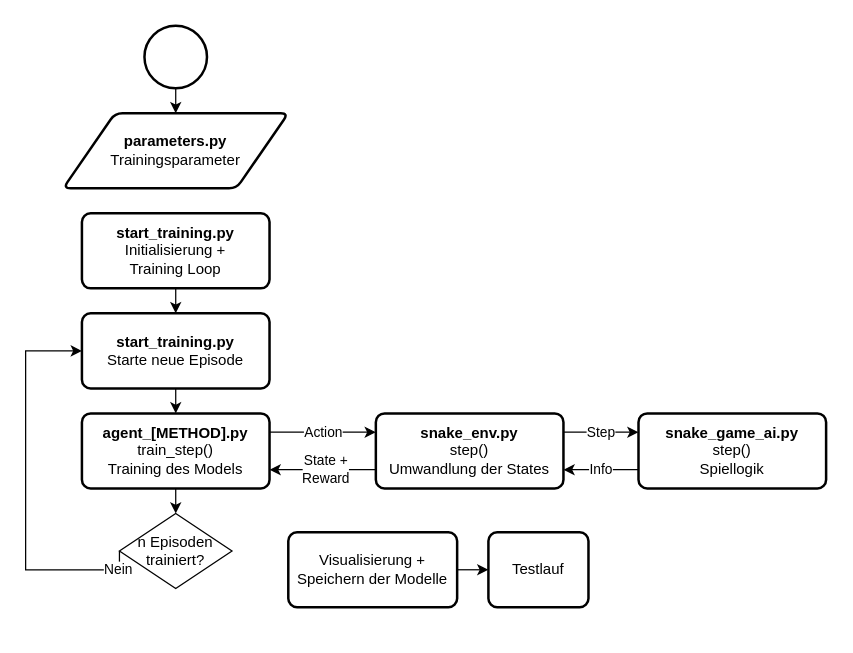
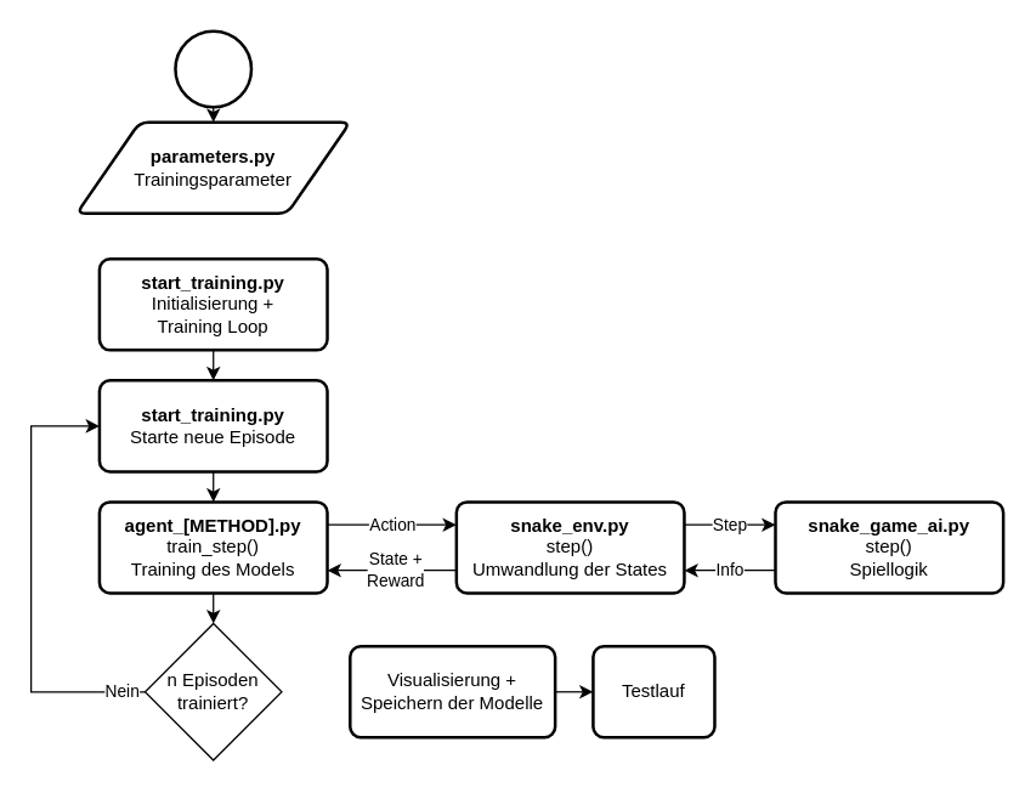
  <mxCell id="0" />
  <mxCell id="1" parent="0" />
- <mxCell id="2" value="&lt;b&gt;parameters.py&lt;/b&gt;&lt;br&gt;Trainingsparameter" style="shape=parallelogram;html=1;strokeWidth=2;perimeter=parallelogramPerimeter;whiteSpace=wrap;rounded=1;arcSize=12;size=0.23;" vertex="1" parent="1"><mxGeometry x="50" y="90" width="180" height="60" as="geometry" /></mxCell>
+ <mxCell id="2" value="&lt;b&gt;parameters.py&lt;/b&gt;&lt;br&gt;Trainingsparameter" style="shape=parallelogram;html=1;strokeWidth=2;perimeter=parallelogramPerimeter;whiteSpace=wrap;rounded=1;arcSize=12;size=0.23;" vertex="1" parent="1"><mxGeometry x="50" y="80" width="180" height="60" as="geometry" /></mxCell>
  <mxCell id="3" value="" style="strokeWidth=2;html=1;shape=mxgraph.flowchart.start_2;whiteSpace=wrap;" vertex="1" parent="1"><mxGeometry x="115" y="20" width="50" height="50" as="geometry" /></mxCell>
  <mxCell id="4" style="edgeStyle=orthogonalEdgeStyle;rounded=0;orthogonalLoop=1;jettySize=auto;html=1;exitX=0.5;exitY=1;exitDx=0;exitDy=0;entryX=0.5;entryY=0;entryDx=0;entryDy=0;" edge="1" parent="1" source="5" target="13"><mxGeometry relative="1" as="geometry" /></mxCell>
  <mxCell id="5" value="&lt;b&gt;start_training.py&lt;/b&gt;&lt;br&gt;Initialisierung +&lt;br&gt;Training Loop" style="rounded=1;whiteSpace=wrap;html=1;absoluteArcSize=1;arcSize=14;strokeWidth=2;" vertex="1" parent="1"><mxGeometry x="65" y="170" width="150" height="60" as="geometry" /></mxCell>
  <mxCell id="6" value="" style="endArrow=classic;html=1;entryX=0.5;entryY=0;entryDx=0;entryDy=0;exitX=0.5;exitY=1;exitDx=0;exitDy=0;exitPerimeter=0;" edge="1" parent="1" source="3" target="2"><mxGeometry width="50" height="50" relative="1" as="geometry"><mxPoint x="90" y="150" as="sourcePoint" /><mxPoint x="140" y="100" as="targetPoint" /></mxGeometry></mxCell>
  <mxCell id="7" style="edgeStyle=orthogonalEdgeStyle;rounded=0;orthogonalLoop=1;jettySize=auto;html=1;exitX=0.5;exitY=1;exitDx=0;exitDy=0;entryX=0.5;entryY=0;entryDx=0;entryDy=0;" edge="1" parent="1" source="9" target="11"><mxGeometry relative="1" as="geometry"><mxPoint x="140" y="410" as="targetPoint" /></mxGeometry></mxCell>
  <mxCell id="8" value="Action" style="edgeStyle=orthogonalEdgeStyle;rounded=0;orthogonalLoop=1;jettySize=auto;html=1;exitX=1;exitY=0.25;exitDx=0;exitDy=0;entryX=0;entryY=0.25;entryDx=0;entryDy=0;" edge="1" parent="1" source="9" target="16"><mxGeometry relative="1" as="geometry" /></mxCell>
  <mxCell id="9" value="&lt;b&gt;agent_[METHOD].py&lt;br&gt;&lt;/b&gt;train_step()&lt;br&gt;Training des Models" style="rounded=1;whiteSpace=wrap;html=1;absoluteArcSize=1;arcSize=14;strokeWidth=2;" vertex="1" parent="1"><mxGeometry x="65" y="330" width="150" height="60" as="geometry" /></mxCell>
  <mxCell id="10" value="Nein" style="edgeStyle=orthogonalEdgeStyle;rounded=0;orthogonalLoop=1;jettySize=auto;html=1;exitX=0;exitY=0.5;exitDx=0;exitDy=0;entryX=0;entryY=0.5;entryDx=0;entryDy=0;" edge="1" parent="1" source="11" target="13"><mxGeometry x="-0.898" relative="1" as="geometry"><mxPoint x="-10" y="420" as="targetPoint" /><Array as="points"><mxPoint x="20" y="455" /><mxPoint x="20" y="280" /></Array><mxPoint as="offset" /></mxGeometry></mxCell>
- <mxCell id="11" value="n Episoden trainiert?" style="rhombus;whiteSpace=wrap;html=1;" vertex="1" parent="1"><mxGeometry x="95" y="410" width="90" height="60" as="geometry" /></mxCell>
+ <mxCell id="11" value="n Episoden trainiert?" style="rhombus;whiteSpace=wrap;html=1;" vertex="1" parent="1"><mxGeometry x="95" y="410" width="90" height="90" as="geometry" /></mxCell>
  <mxCell id="12" style="edgeStyle=orthogonalEdgeStyle;rounded=0;orthogonalLoop=1;jettySize=auto;html=1;exitX=0.5;exitY=1;exitDx=0;exitDy=0;entryX=0.5;entryY=0;entryDx=0;entryDy=0;" edge="1" parent="1" source="13" target="9"><mxGeometry relative="1" as="geometry" /></mxCell>
  <mxCell id="13" value="&lt;b&gt;start_training.py&lt;/b&gt;&lt;br&gt;Starte neue Episode" style="rounded=1;whiteSpace=wrap;html=1;absoluteArcSize=1;arcSize=14;strokeWidth=2;" vertex="1" parent="1"><mxGeometry x="65" y="250" width="150" height="60" as="geometry" /></mxCell>
  <mxCell id="14" value="State +&lt;br&gt;Reward" style="edgeStyle=orthogonalEdgeStyle;rounded=0;orthogonalLoop=1;jettySize=auto;html=1;exitX=0;exitY=0.75;exitDx=0;exitDy=0;entryX=1;entryY=0.75;entryDx=0;entryDy=0;" edge="1" parent="1" source="16"><mxGeometry x="-0.059" relative="1" as="geometry"><mxPoint x="280" y="375" as="sourcePoint" /><mxPoint x="215" y="375" as="targetPoint" /><mxPoint as="offset" /></mxGeometry></mxCell>
  <mxCell id="15" value="Step" style="edgeStyle=orthogonalEdgeStyle;rounded=0;orthogonalLoop=1;jettySize=auto;html=1;exitX=1;exitY=0.25;exitDx=0;exitDy=0;entryX=0;entryY=0.25;entryDx=0;entryDy=0;" edge="1" parent="1" source="16" target="18"><mxGeometry relative="1" as="geometry" /></mxCell>
  <mxCell id="16" value="&lt;b&gt;snake_env.py&lt;br&gt;&lt;/b&gt;step()&lt;br&gt;Umwandlung der States" style="rounded=1;whiteSpace=wrap;html=1;absoluteArcSize=1;arcSize=14;strokeWidth=2;" vertex="1" parent="1"><mxGeometry x="300" y="330" width="150" height="60" as="geometry" /></mxCell>
  <mxCell id="17" value="Info" style="edgeStyle=orthogonalEdgeStyle;rounded=0;orthogonalLoop=1;jettySize=auto;html=1;exitX=0;exitY=0.75;exitDx=0;exitDy=0;entryX=1;entryY=0.75;entryDx=0;entryDy=0;" edge="1" parent="1" source="18" target="16"><mxGeometry relative="1" as="geometry" /></mxCell>
  <mxCell id="18" value="&lt;b&gt;snake_game_ai.py&lt;br&gt;&lt;/b&gt;step()&lt;br&gt;Spiellogik" style="rounded=1;whiteSpace=wrap;html=1;absoluteArcSize=1;arcSize=14;strokeWidth=2;" vertex="1" parent="1"><mxGeometry x="510" y="330" width="150" height="60" as="geometry" /></mxCell>
  <mxCell id="19" style="edgeStyle=orthogonalEdgeStyle;rounded=0;orthogonalLoop=1;jettySize=auto;html=1;exitX=1;exitY=0.5;exitDx=0;exitDy=0;entryX=0;entryY=0.5;entryDx=0;entryDy=0;" edge="1" parent="1" source="20" target="21"><mxGeometry relative="1" as="geometry" /></mxCell>
  <mxCell id="20" value="Visualisierung +&lt;br&gt;Speichern der Modelle" style="rounded=1;whiteSpace=wrap;html=1;absoluteArcSize=1;arcSize=14;strokeWidth=2;" vertex="1" parent="1"><mxGeometry x="230" y="425" width="135" height="60" as="geometry" /></mxCell>
  <mxCell id="21" value="Testlauf" style="rounded=1;whiteSpace=wrap;html=1;absoluteArcSize=1;arcSize=14;strokeWidth=2;" vertex="1" parent="1"><mxGeometry x="390" y="425" width="80" height="60" as="geometry" /></mxCell>
